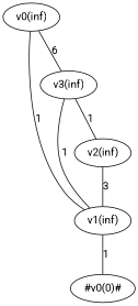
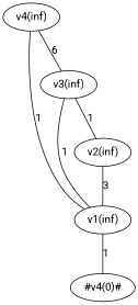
  graph {
    fontname=Roboto
    rankdir=TB
    remincross=true
    splines=true
    node [fontname=Roboto]
    edge [fontname=Roboto weight=1]
-   n1 [label="#v0(0)#"]
+   n1 [label="#v4(0)#"]
    n2 [label="v1(inf)"]
    n3 [label="v2(inf)"]
    n4 [label="v3(inf)"]
-   n5 [label="v0(inf)"]
+   n5 [label="v4(inf)"]
    n2 -- n1 [label=1]
    n3 -- n2 [label=3 weight=3]
    n4 -- n2 [label=1]
    n4 -- n3 [label=1]
    n5 -- n2 [label=1]
    n5 -- n4 [label=6]
  }
